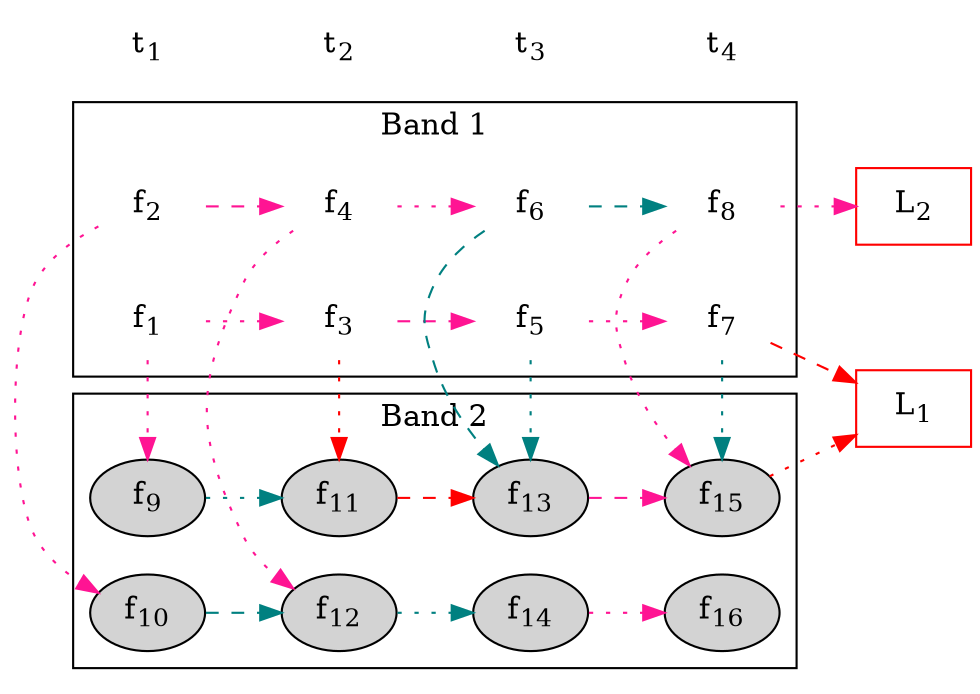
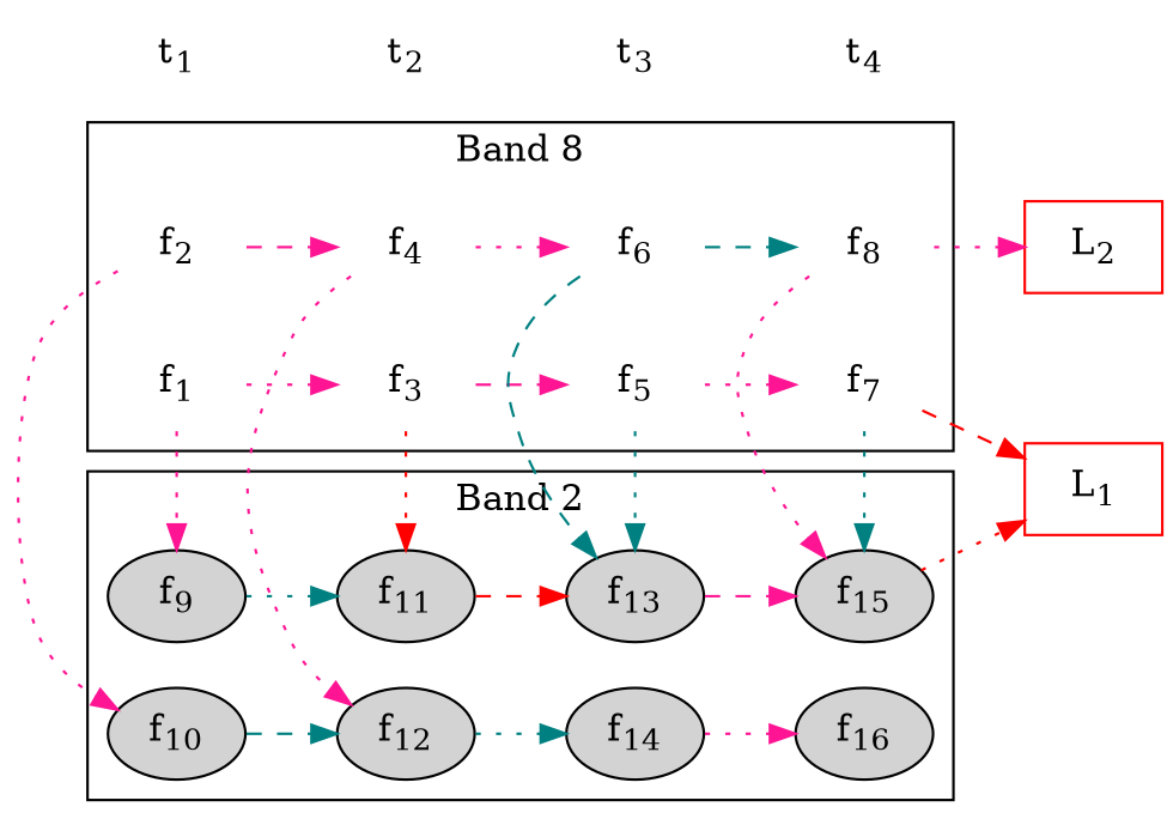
  digraph {
    rankdir=LR
    node [style=filled]
    edge [color=deeppink style=dotted]
    n1 [color=white label=<f<SUB>1</SUB>>]
    n2 [color=white label=<f<SUB>3</SUB>>]
    n3 [color=white label=<f<SUB>2</SUB>>]
    n4 [color=white label=<f<SUB>4</SUB>>]
    n5 [color=white label=<f<SUB>5</SUB>>]
    n6 [color=white label=<f<SUB>6</SUB>>]
    n7 [color=white label=<f<SUB>7</SUB>>]
    n8 [color=white label=<f<SUB>8</SUB>>]
    n9 [label=<f<SUB>9</SUB>>]
    n10 [label=<f<SUB>11</SUB>>]
    n11 [label=<f<SUB>10</SUB>>]
    n12 [label=<f<SUB>12</SUB>>]
    n13 [label=<f<SUB>13</SUB>>]
    n14 [label=<f<SUB>14</SUB>>]
    n15 [label=<f<SUB>15</SUB>>]
    n16 [label=<f<SUB>16</SUB>>]
    n17 [color=red label=<L<SUB>1</SUB>> shape=box style=""]
    n18 [color=red label=<L<SUB>2</SUB>> shape=box style=""]
    n19 [label=<t<SUB>1</SUB>> shape=none style=""]
    n20 [label=<t<SUB>2</SUB>> shape=none style=""]
    n21 [label=<t<SUB>3</SUB>> shape=none style=""]
    n22 [label=<t<SUB>4</SUB>> shape=none style=""]
    subgraph cluster_1 {
-     label="Band 1"
+     label="Band 8"
      n1
      n2
      n3
      n4
      n5
      n6
      n7
      n8
    }
    subgraph cluster_2 {
      label="Band 2"
      rank=min
      n9
      n10
      n11
      n12
      n13
      n14
      n15
      n16
    }
    n1 -> n2
    n1 -> n9 [constraint=false]
    n2 -> n5 [style=dashed]
    n2 -> n10 [color=red constraint=false]
    n3 -> n4 [style=dashed]
    n3 -> n11 [constraint=false]
    n4 -> n6
    n4 -> n12 [constraint=false]
    n5 -> n7
    n5 -> n13 [color=teal constraint=false]
    n6 -> n8 [color=teal style=dashed]
    n6 -> n13 [color=teal constraint=false style=dashed]
    n7 -> n15 [color=teal constraint=false]
    n7 -> n17 [color=red constraint=true style=dashed]
    n8 -> n15 [constraint=false]
    n8 -> n18 [constraint=true]
    n9 -> n10 [color=teal]
    n10 -> n13 [color=red style=dashed]
    n11 -> n12 [color=teal style=dashed]
    n12 -> n14 [color=teal]
    n13 -> n15 [style=dashed]
    n14 -> n16
    n15 -> n17 [color=red constraint=true]
    n19 -> n20 [color=green constraint=true style=invis]
    n20 -> n21 [color=green constraint=true style=invis]
    n21 -> n22 [color=green constraint=true style=invis]
  }
